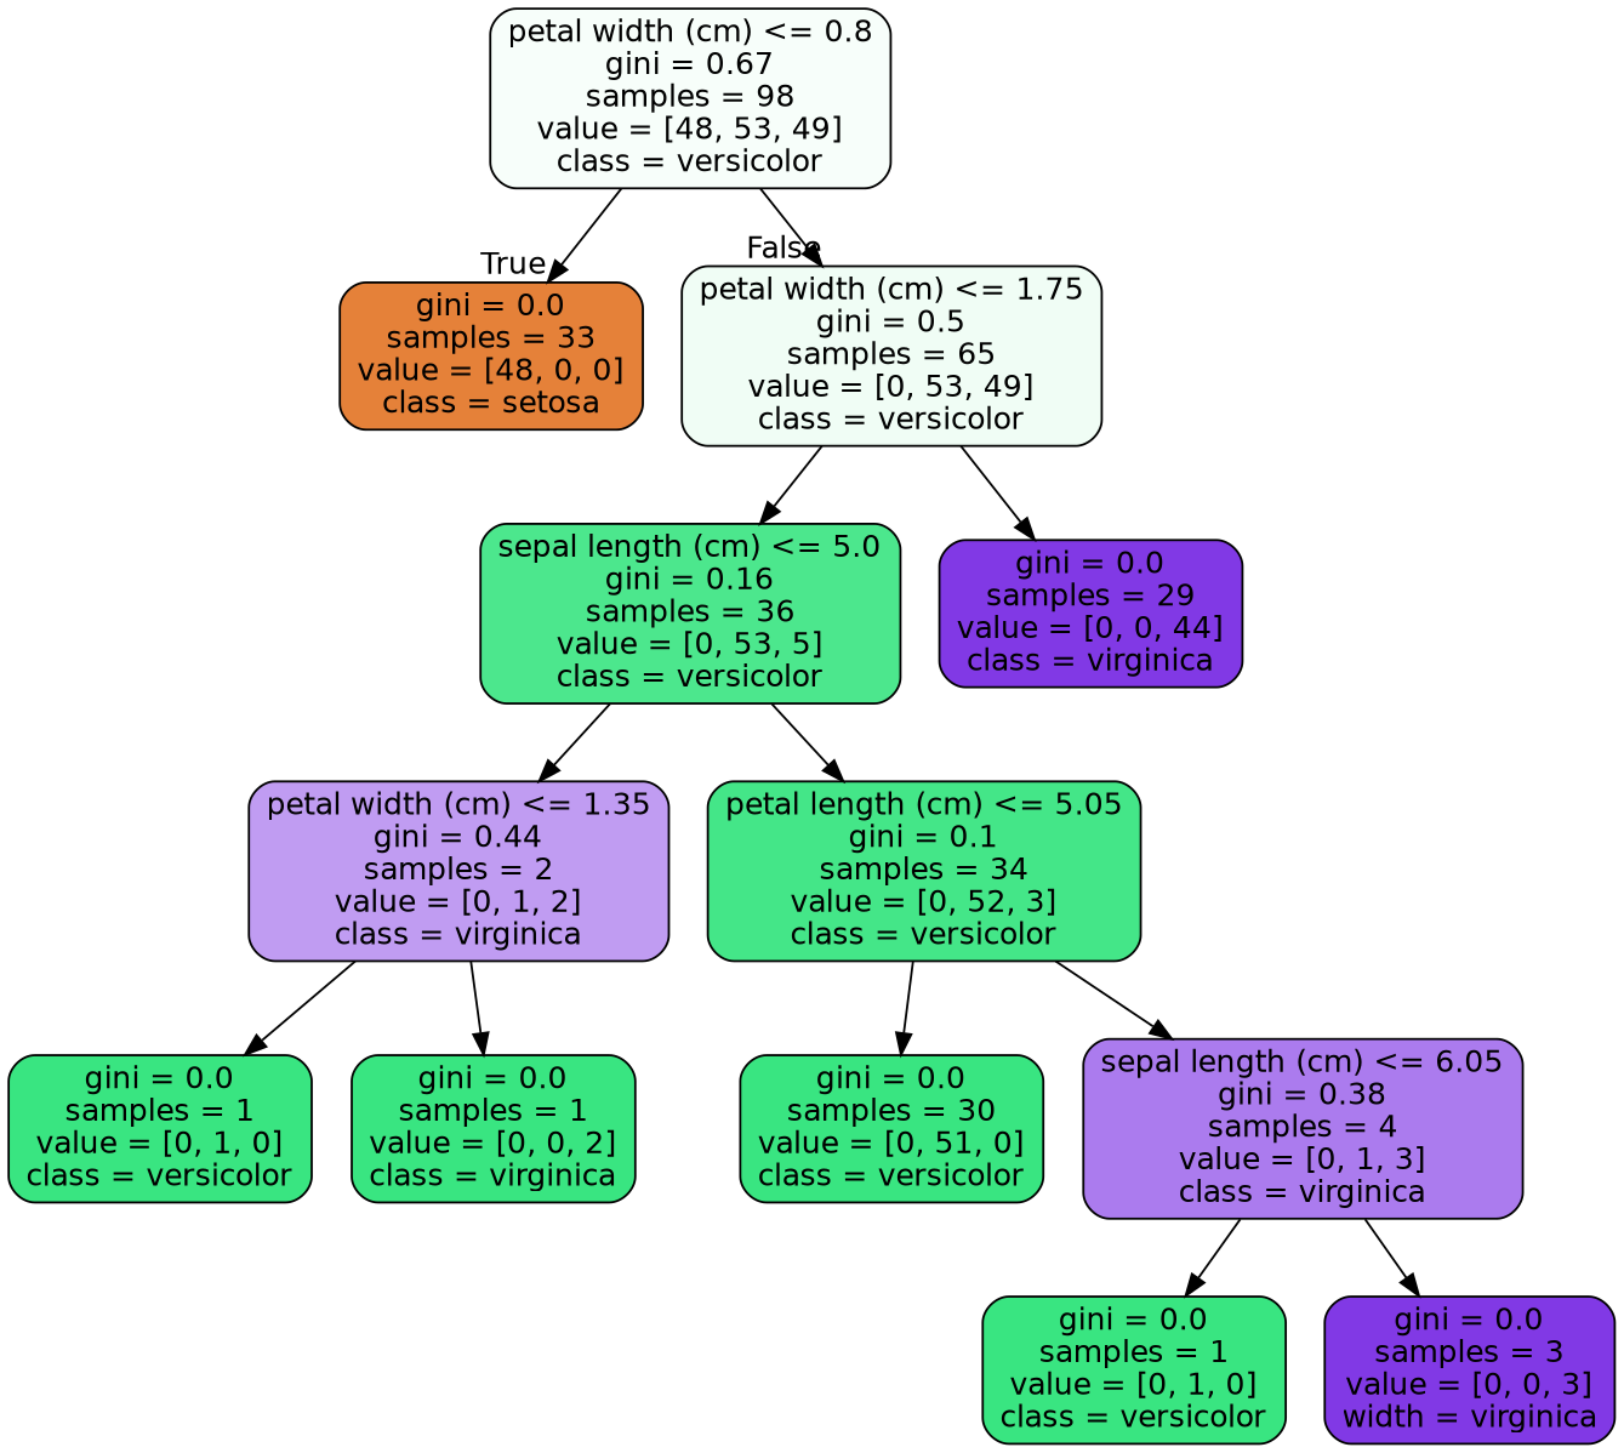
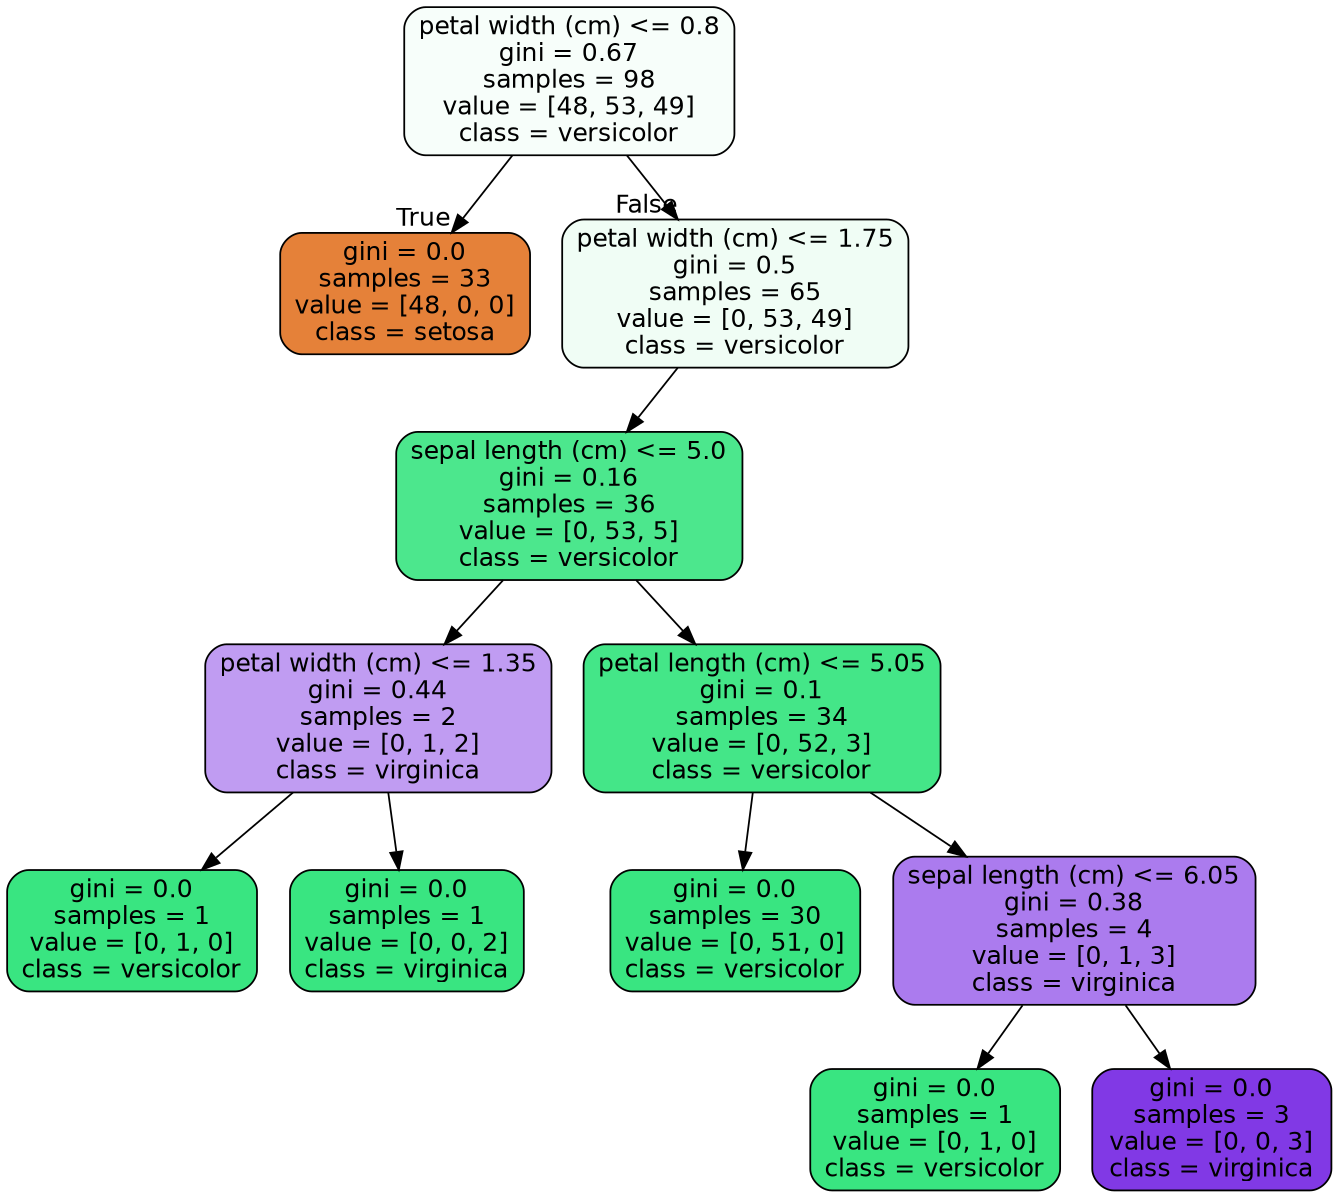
  digraph {
    node [color=black fillcolor="#39e581" fontname=helvetica shape=box style="filled, rounded"]
    edge [fontname=helvetica]
    n1 [fillcolor="#f7fefa" label="petal width (cm) <= 0.8\ngini = 0.67\nsamples = 98\nvalue = [48, 53, 49]\nclass = versicolor"]
    n2 [fillcolor="#e58139" label="gini = 0.0\nsamples = 33\nvalue = [48, 0, 0]\nclass = setosa"]
    n3 [fillcolor="#f0fdf5" label="petal width (cm) <= 1.75\ngini = 0.5\nsamples = 65\nvalue = [0, 53, 49]\nclass = versicolor"]
    n4 [fillcolor="#4ce78d" label="sepal length (cm) <= 5.0\ngini = 0.16\nsamples = 36\nvalue = [0, 53, 5]\nclass = versicolor"]
-   n5 [fillcolor="#8139e5" label="gini = 0.0\nsamples = 29\nvalue = [0, 0, 44]\nclass = virginica"]
    n6 [fillcolor="#c09cf2" label="petal width (cm) <= 1.35\ngini = 0.44\nsamples = 2\nvalue = [0, 1, 2]\nclass = virginica"]
    n7 [fillcolor="#44e688" label="petal length (cm) <= 5.05\ngini = 0.1\nsamples = 34\nvalue = [0, 52, 3]\nclass = versicolor"]
    n8 [label="gini = 0.0\nsamples = 1\nvalue = [0, 1, 0]\nclass = versicolor"]
    n9 [label="gini = 0.0\nsamples = 1\nvalue = [0, 0, 2]\nclass = virginica"]
    n10 [label="gini = 0.0\nsamples = 30\nvalue = [0, 51, 0]\nclass = versicolor"]
    n11 [fillcolor="#ab7bee" label="sepal length (cm) <= 6.05\ngini = 0.38\nsamples = 4\nvalue = [0, 1, 3]\nclass = virginica"]
    n12 [label="gini = 0.0\nsamples = 1\nvalue = [0, 1, 0]\nclass = versicolor"]
-   n13 [fillcolor="#8139e5" label="gini = 0.0\nsamples = 3\nvalue = [0, 0, 3]\nwidth = virginica"]
+   n13 [fillcolor="#8139e5" label="gini = 0.0\nsamples = 3\nvalue = [0, 0, 3]\nclass = virginica"]
    n1 -> n2 [headlabel=True labelangle=45 labeldistance=2.5]
    n1 -> n3 [headlabel=False labelangle=-45 labeldistance=2.5]
    n3 -> n4
-   n3 -> n5
    n4 -> n6
    n4 -> n7
    n6 -> n8
    n6 -> n9
    n7 -> n10
    n7 -> n11
    n11 -> n12
    n11 -> n13
  }
